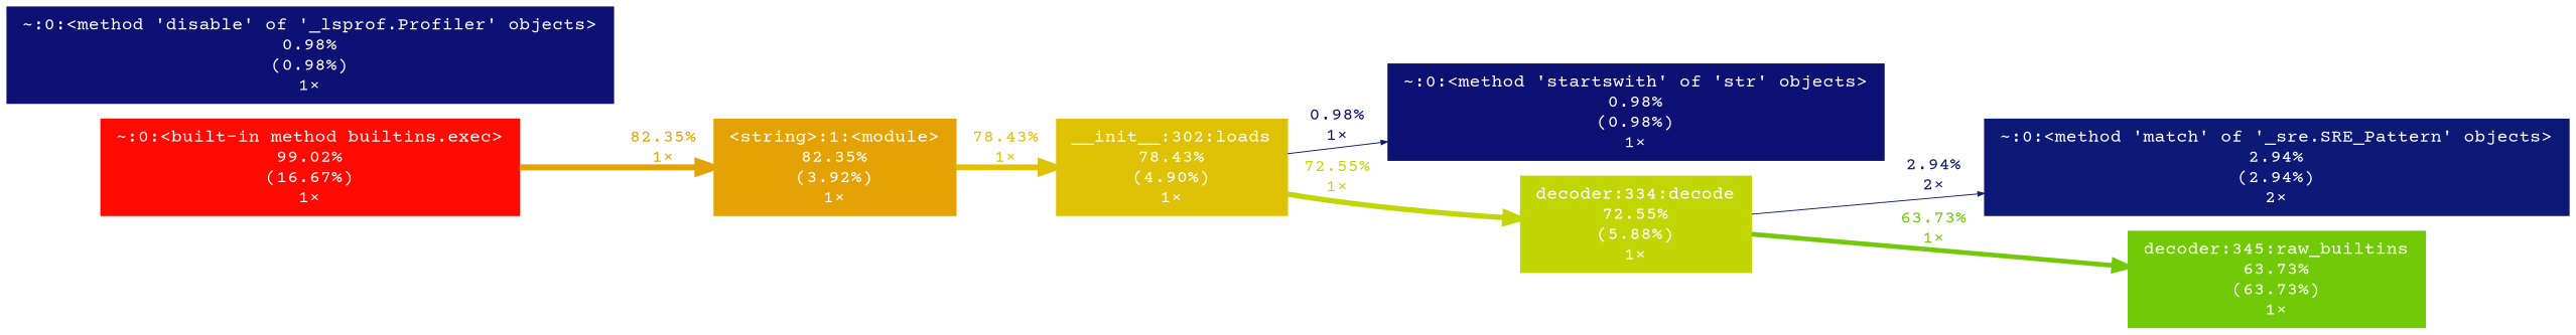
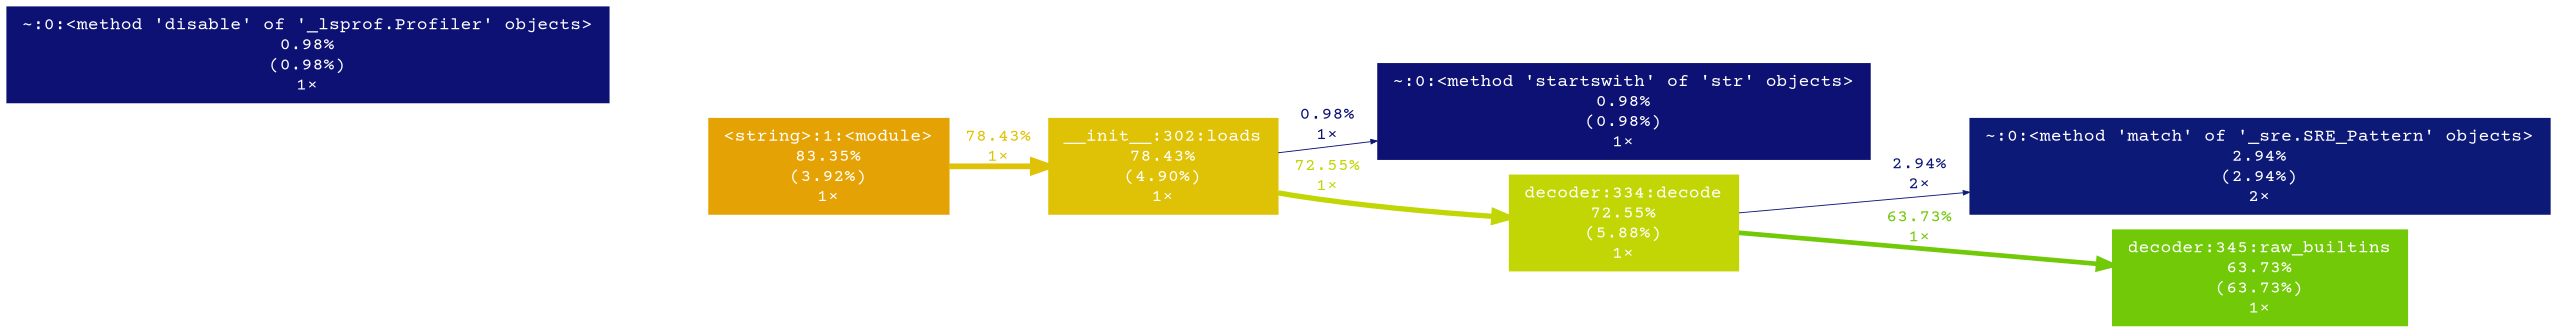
  digraph {
    fontname="Courier Prime"
    nodesep=0.125
    rankdir=LR
    ranksep=0.25
    node [color="#0d1174" fontcolor="#ffffff" fontname="Courier Prime" fontsize=10.00 shape=box style=filled]
    edge [arrowsize=0.35 fontname="Courier Prime" fontsize=10.00 labeldistance=0.50 penwidth=0.50]
    n1 [height=0 label="~:0:<method 'startswith' of 'str' objects>\n0.98%\n(0.98%)\n1×" width=0]
    n2 [color="#dfc105" height=0 label="__init__:302:loads\n78.43%\n(4.90%)\n1×" width=0]
    n3 [color="#c2d606" height=0 label="decoder:334:decode\n72.55%\n(5.88%)\n1×" width=0]
    n4 [color="#0d1977" height=0 label="~:0:<method 'match' of '_sre.SRE_Pattern' objects>\n2.94%\n(2.94%)\n2×" width=0]
    n5 [color="#72c908" height=0 label="decoder:345:raw_builtins\n63.73%\n(63.73%)\n1×" width=0]
-   n6 [color="#fe0a00" height=0 label="~:0:<built-in method builtins.exec>\n99.02%\n(16.67%)\n1×" width=0]
-   n7 [color="#e4a204" height=0 label="<string>:1:<module>\n82.35%\n(3.92%)\n1×" width=0]
+   n7 [color="#e4a204" height=0 label="<string>:1:<module>\n83.35%\n(3.92%)\n1×" width=0]
    n8 [height=0 label="~:0:<method 'disable' of '_lsprof.Profiler' objects>\n0.98%\n(0.98%)\n1×" width=0]
    n2 -> n1 [color="#0d1174" fontcolor="#0d1174" label="0.98%\n1×"]
    n2 -> n3 [arrowsize=0.85 color="#c2d606" fontcolor="#c2d606" label="72.55%\n1×" labeldistance=2.90 penwidth=2.90]
    n3 -> n4 [color="#0d1977" fontcolor="#0d1977" label="2.94%\n2×"]
    n3 -> n5 [arrowsize=0.80 color="#72c908" fontcolor="#72c908" label="63.73%\n1×" labeldistance=2.55 penwidth=2.55]
-   n6 -> n7 [arrowsize=0.91 color="#e4a204" fontcolor="#e4a204" label="82.35%\n1×" labeldistance=3.29 penwidth=3.29]
    n7 -> n2 [arrowsize=0.89 color="#dfc105" fontcolor="#dfc105" label="78.43%\n1×" labeldistance=3.14 penwidth=3.14]
  }
